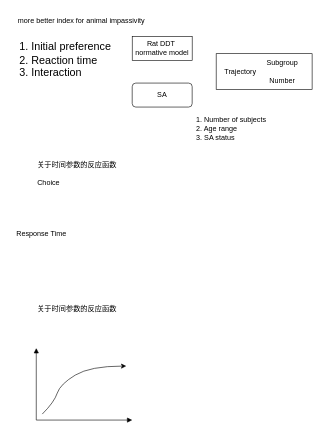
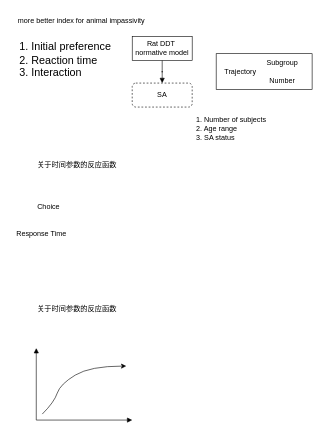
  <mxCell id="0" />
  <mxCell id="1" parent="0" />
  <mxCell id="2" value="" style="rounded=0;whiteSpace=wrap;html=1;" vertex="1" parent="1"><mxGeometry x="360" y="89" width="160" height="60" as="geometry" /></mxCell>
+ <mxCell id="3" style="edgeStyle=orthogonalEdgeStyle;rounded=0;orthogonalLoop=1;jettySize=auto;html=1;endArrow=block;endFill=1;" edge="1" parent="1" source="4" target="5"><mxGeometry relative="1" as="geometry" /></mxCell>
  <mxCell id="4" value="Rat DDT&amp;nbsp;&lt;div&gt;normative model&lt;/div&gt;" style="whiteSpace=wrap;html=1;rounded=0;" vertex="1" parent="1"><mxGeometry x="220" y="60" width="100" height="40" as="geometry" /></mxCell>
- <mxCell id="5" value="SA" style="rounded=1;whiteSpace=wrap;html=1;" vertex="1" parent="1"><mxGeometry x="220" y="138" width="100" height="40" as="geometry" /></mxCell>
+ <mxCell id="5" value="SA" style="rounded=1;whiteSpace=wrap;html=1;dashed=1;" vertex="1" parent="1"><mxGeometry x="220" y="138" width="100" height="40" as="geometry" /></mxCell>
  <mxCell id="6" value="Trajectory" style="text;html=1;align=center;verticalAlign=middle;resizable=0;points=[];autosize=1;strokeColor=none;fillColor=none;" vertex="1" parent="1"><mxGeometry x="360" y="104" width="80" height="30" as="geometry" /></mxCell>
  <mxCell id="7" value="Subgroup" style="text;html=1;align=center;verticalAlign=middle;resizable=0;points=[];autosize=1;strokeColor=none;fillColor=none;" vertex="1" parent="1"><mxGeometry x="430" y="89" width="80" height="30" as="geometry" /></mxCell>
  <mxCell id="8" value="Number" style="text;html=1;align=center;verticalAlign=middle;resizable=0;points=[];autosize=1;strokeColor=none;fillColor=none;" vertex="1" parent="1"><mxGeometry x="440" y="119" width="60" height="30" as="geometry" /></mxCell>
  <mxCell id="9" value="more better index for animal impassivity" style="text;html=1;align=center;verticalAlign=middle;resizable=0;points=[];autosize=1;strokeColor=none;fillColor=none;" vertex="1" parent="1"><mxGeometry width="230" height="30" as="geometry" x="20" y="20" /></mxCell>
  <mxCell id="10" value="&lt;div&gt;&lt;span style=&quot;font-size: 18px;&quot;&gt;1. Initial preference&lt;/span&gt;&lt;/div&gt;&lt;div&gt;&lt;span style=&quot;font-size: 18px;&quot;&gt;2. Reaction time&lt;/span&gt;&lt;/div&gt;&lt;div&gt;&lt;span style=&quot;font-size: 18px;&quot;&gt;3. Interaction&lt;/span&gt;&lt;/div&gt;" style="text;html=1;align=left;verticalAlign=middle;resizable=0;points=[];autosize=1;strokeColor=none;fillColor=none;" vertex="1" parent="1"><mxGeometry x="30" y="60" width="180" height="80" as="geometry" /></mxCell>
  <mxCell id="11" value="1. Number of subjects&#10;2. Age range&#10;3. SA status" style="text;whiteSpace=wrap;" vertex="1" parent="1"><mxGeometry x="325" y="186" width="150" height="70" as="geometry" /></mxCell>
- <mxCell id="12" value="Choice&amp;nbsp;" style="text;html=1;align=left;verticalAlign=middle;resizable=0;points=[];autosize=1;strokeColor=none;fillColor=none;" vertex="1" parent="1"><mxGeometry x="60" y="290" width="60" height="30" as="geometry" /></mxCell>
+ <mxCell id="12" value="Choice&amp;nbsp;" style="text;html=1;align=left;verticalAlign=middle;resizable=0;points=[];autosize=1;strokeColor=none;fillColor=none;" vertex="1" parent="1"><mxGeometry x="60" y="330" width="60" height="30" as="geometry" /></mxCell>
  <mxCell id="13" value="Response Time" style="text;html=1;align=left;verticalAlign=middle;resizable=0;points=[];autosize=1;strokeColor=none;fillColor=none;" vertex="1" parent="1"><mxGeometry x="25" y="374" width="110" height="30" as="geometry" /></mxCell>
  <mxCell id="14" value="关于时间参数的反应函数" style="text;html=1;align=left;verticalAlign=middle;resizable=0;points=[];autosize=1;strokeColor=none;fillColor=none;" vertex="1" parent="1"><mxGeometry x="60" y="260" width="160" height="30" as="geometry" /></mxCell>
  <mxCell id="15" value="关于时间参数的反应函数" style="text;html=1;align=left;verticalAlign=middle;resizable=0;points=[];autosize=1;strokeColor=none;fillColor=none;" vertex="1" parent="1"><mxGeometry x="60" y="500" width="160" height="30" as="geometry" /></mxCell>
  <mxCell id="16" value="" style="endArrow=block;html=1;rounded=0;endFill=1;" edge="1" parent="1"><mxGeometry width="50" height="50" relative="1" as="geometry"><mxPoint x="60" y="700" as="sourcePoint" /><mxPoint x="220" y="700" as="targetPoint" /></mxGeometry></mxCell>
  <mxCell id="17" value="" style="endArrow=block;html=1;rounded=0;endFill=1;" edge="1" parent="1"><mxGeometry width="50" height="50" relative="1" as="geometry"><mxPoint x="60" y="700" as="sourcePoint" /><mxPoint x="60" y="580" as="targetPoint" /></mxGeometry></mxCell>
  <mxCell id="18" value="" style="curved=1;endArrow=classic;html=1;rounded=0;" edge="1" parent="1"><mxGeometry width="50" height="50" relative="1" as="geometry"><mxPoint x="70" y="690" as="sourcePoint" /><mxPoint x="210" y="610" as="targetPoint" /><Array as="points"><mxPoint x="90" y="670" /><mxPoint x="100" y="640" /><mxPoint x="150" y="610" /></Array></mxGeometry></mxCell>
